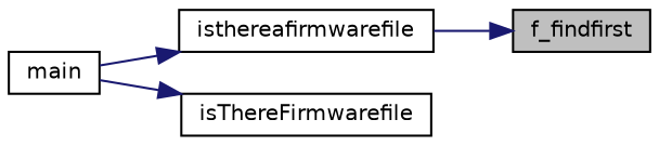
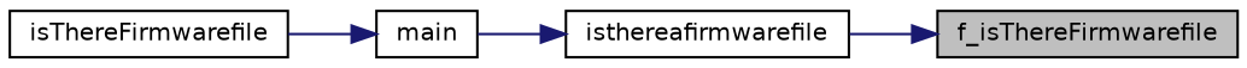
  digraph {
    rankdir=RL
    node [color=black fillcolor=white fontname=Helvetica fontsize=10 shape=record style=filled]
    edge [color=midnightblue dir=back fontname=Helvetica fontsize=10 labelfontname=Helvetica labelfontsize=10 style=solid]
-   n1 [fillcolor=grey75 fontcolor=black height=0.2 label=f_findfirst width=0.4]
+   n1 [fillcolor=grey75 fontcolor=black height=0.2 label=f_isThereFirmwarefile width=0.4]
    n2 [height=0.2 label=isthereafirmwarefile width=0.4]
    n3 [height=0.2 label=main width=0.4]
    n4 [height=0.2 label=isThereFirmwarefile width=0.4]
    n1 -> n2
    n2 -> n3
-   n4 -> n3
+   n3 -> n4
  }
